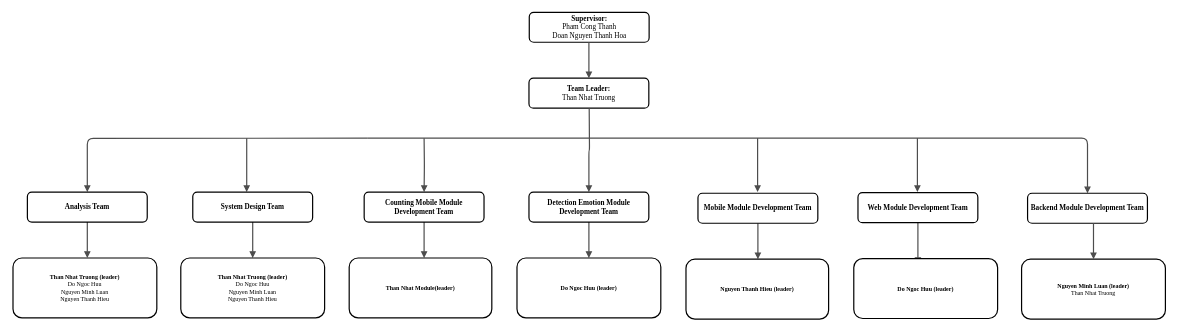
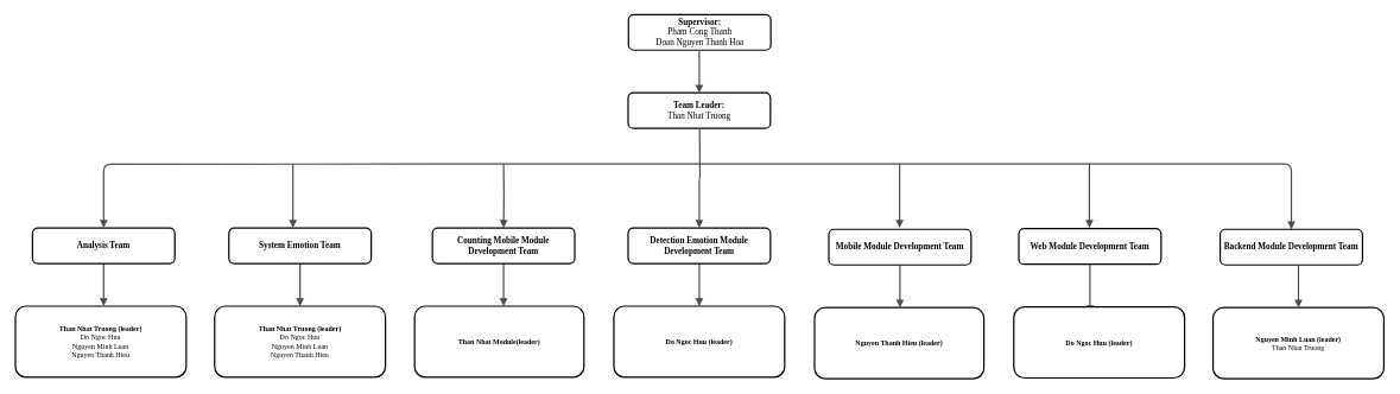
  <mxCell id="0" />
  <mxCell id="1" parent="0" />
  <mxCell id="2" value="&lt;b&gt;Than Nhat Truong (leader)&lt;/b&gt;&lt;br&gt;Do Ngoc Huu&lt;br&gt;Nguyen Minh Luan&lt;br&gt;Nguyen Thanh Hieu" style="whiteSpace=wrap;html=1;rounded=1;shadow=0;comic=0;strokeWidth=2;fontFamily=Verdana;align=center;fontSize=10;" parent="1" vertex="1"><mxGeometry x="20" y="430" width="240" height="100" as="geometry" /></mxCell>
  <mxCell id="3" value="" style="edgeStyle=orthogonalEdgeStyle;rounded=1;html=1;labelBackgroundColor=none;endArrow=block;endFill=1;strokeColor=#4D4D4D;strokeWidth=2;fontFamily=Verdana;fontSize=12;fontStyle=1" parent="1" target="14" edge="1"><mxGeometry relative="1" as="geometry"><mxPoint x="706" y="230" as="sourcePoint" /></mxGeometry></mxCell>
  <mxCell id="4" value="" style="edgeStyle=elbowEdgeStyle;rounded=1;html=1;labelBackgroundColor=none;endArrow=block;endFill=1;strokeColor=#4D4D4D;strokeWidth=2;fontFamily=Verdana;fontSize=12;fontStyle=1" parent="1" target="13" edge="1"><mxGeometry relative="1" as="geometry"><mxPoint x="410" y="230" as="sourcePoint" /></mxGeometry></mxCell>
  <mxCell id="5" value="" style="edgeStyle=orthogonalEdgeStyle;rounded=1;html=1;labelBackgroundColor=none;endArrow=block;endFill=1;strokeColor=#4D4D4D;strokeWidth=2;fontFamily=Verdana;fontSize=12;fontStyle=1" parent="1" target="12" edge="1"><mxGeometry relative="1" as="geometry"><mxPoint x="611" y="230" as="sourcePoint" /></mxGeometry></mxCell>
  <mxCell id="6" value="" style="edgeStyle=orthogonalEdgeStyle;rounded=1;html=1;labelBackgroundColor=none;endArrow=block;endFill=1;strokeColor=#4D4D4D;strokeWidth=2;fontFamily=Verdana;fontSize=12;fontStyle=1;entryX=0.5;entryY=0;entryDx=0;entryDy=0;" parent="1" target="24" edge="1"><mxGeometry relative="1" as="geometry"><mxPoint x="611" y="230" as="sourcePoint" /><mxPoint x="1712" y="300" as="targetPoint" /><Array as="points"><mxPoint x="1813" y="230" /></Array></mxGeometry></mxCell>
  <mxCell id="7" value="" style="edgeStyle=elbowEdgeStyle;rounded=1;html=1;labelBackgroundColor=none;endArrow=block;endFill=1;strokeColor=#4D4D4D;strokeWidth=2;fontFamily=Verdana;fontSize=10;" parent="1" source="17" edge="1"><mxGeometry relative="1" as="geometry"><mxPoint x="1530" y="440" as="targetPoint" /></mxGeometry></mxCell>
  <mxCell id="8" value="" style="edgeStyle=orthogonalEdgeStyle;rounded=1;html=1;labelBackgroundColor=none;endArrow=block;endFill=1;strokeColor=#4D4D4D;strokeWidth=2;fontFamily=Verdana;fontSize=10;" parent="1" source="16" edge="1"><mxGeometry relative="1" as="geometry"><mxPoint x="1263" y="432" as="targetPoint" /></mxGeometry></mxCell>
  <mxCell id="9" value="" style="edgeStyle=elbowEdgeStyle;rounded=1;html=1;labelBackgroundColor=none;endArrow=block;endFill=1;strokeColor=#4D4D4D;strokeWidth=2;fontFamily=Verdana;fontSize=10;" parent="1" source="14" edge="1"><mxGeometry relative="1" as="geometry"><mxPoint x="706" y="430" as="targetPoint" /></mxGeometry></mxCell>
  <mxCell id="10" value="" style="edgeStyle=elbowEdgeStyle;rounded=1;html=1;labelBackgroundColor=none;endArrow=block;endFill=1;strokeColor=#4D4D4D;strokeWidth=2;fontFamily=Verdana;fontSize=10;" parent="1" source="13" edge="1"><mxGeometry relative="1" as="geometry"><mxPoint x="420" y="430" as="targetPoint" /></mxGeometry></mxCell>
  <mxCell id="11" value="" style="edgeStyle=elbowEdgeStyle;rounded=1;html=1;labelBackgroundColor=none;endArrow=block;endFill=1;strokeColor=#4D4D4D;strokeWidth=2;fontFamily=Verdana;fontSize=10;" parent="1" source="12" target="2" edge="1"><mxGeometry relative="1" as="geometry" /></mxCell>
  <mxCell id="12" value="Analysis Team" style="whiteSpace=wrap;html=1;rounded=1;shadow=0;comic=0;strokeWidth=2;fontFamily=Verdana;align=center;fontSize=12;fontStyle=1" parent="1" vertex="1"><mxGeometry x="44" y="320" width="200" height="50" as="geometry" /></mxCell>
- <mxCell id="13" value="System Design Team" style="whiteSpace=wrap;html=1;rounded=1;shadow=0;comic=0;strokeWidth=2;fontFamily=Verdana;align=center;fontSize=12;fontStyle=1" parent="1" vertex="1"><mxGeometry x="320" y="320" width="200" height="50" as="geometry" /></mxCell>
+ <mxCell id="13" value="System Emotion Team" style="whiteSpace=wrap;html=1;rounded=1;shadow=0;comic=0;strokeWidth=2;fontFamily=Verdana;align=center;fontSize=12;fontStyle=1" parent="1" vertex="1"><mxGeometry x="320" y="320" width="200" height="50" as="geometry" /></mxCell>
  <mxCell id="14" value="Counting Mobile Module Development Team" style="whiteSpace=wrap;html=1;rounded=1;shadow=0;comic=0;strokeWidth=2;fontFamily=Verdana;align=center;fontSize=12;fontStyle=1" parent="1" vertex="1"><mxGeometry x="606" y="320" width="200" height="50" as="geometry" /></mxCell>
  <mxCell id="15" value="Team Leader:&lt;br&gt;&lt;span style=&quot;font-weight: normal&quot;&gt;Than Nhat Truong&lt;/span&gt;" style="whiteSpace=wrap;html=1;rounded=1;shadow=0;comic=0;strokeWidth=2;fontFamily=Verdana;align=center;fontSize=12;fontStyle=1" parent="1" vertex="1"><mxGeometry x="881" y="130" width="200" height="50" as="geometry" /></mxCell>
  <mxCell id="16" value="Mobile Module Development Team" style="whiteSpace=wrap;html=1;rounded=1;shadow=0;comic=0;strokeWidth=2;fontFamily=Verdana;align=center;fontSize=12;fontStyle=1" parent="1" vertex="1"><mxGeometry x="1163" y="322" width="200" height="50" as="geometry" /></mxCell>
  <mxCell id="17" value="Web Module Development Team" style="whiteSpace=wrap;html=1;rounded=1;shadow=0;comic=0;strokeWidth=2;fontFamily=Verdana;align=center;fontSize=12;fontStyle=1" parent="1" vertex="1"><mxGeometry x="1430" y="321" width="200" height="50" as="geometry" /></mxCell>
  <mxCell id="18" value="Supervisor:&lt;br&gt;&lt;span style=&quot;font-weight: normal&quot;&gt;Pham Cong Thanh&lt;/span&gt;&lt;br&gt;&lt;span style=&quot;font-weight: normal&quot;&gt;Doan Nguyen Thanh Hoa&lt;/span&gt;" style="whiteSpace=wrap;html=1;rounded=1;shadow=0;comic=0;strokeWidth=2;fontFamily=Verdana;align=center;fontSize=12;fontStyle=1" parent="1" vertex="1"><mxGeometry x="881.5" y="20" width="200" height="50" as="geometry" /></mxCell>
  <mxCell id="19" value="" style="edgeStyle=elbowEdgeStyle;rounded=1;html=1;labelBackgroundColor=none;endArrow=block;endFill=1;strokeColor=#4D4D4D;strokeWidth=2;fontFamily=Verdana;fontSize=10;" parent="1" edge="1"><mxGeometry relative="1" as="geometry"><mxPoint x="981" y="70" as="sourcePoint" /><mxPoint x="981" y="130" as="targetPoint" /></mxGeometry></mxCell>
  <mxCell id="20" value="&lt;b&gt;Than Nhat Module(leader)&lt;/b&gt;" style="whiteSpace=wrap;html=1;rounded=1;shadow=0;comic=0;strokeWidth=2;fontFamily=Verdana;align=center;fontSize=10;" parent="1" vertex="1"><mxGeometry x="581" y="430" width="238" height="100" as="geometry" /></mxCell>
  <mxCell id="21" value="&lt;b&gt;Than Nhat Truong (leader)&lt;/b&gt;&lt;br&gt;Do Ngoc Huu&lt;br&gt;Nguyen Minh Luan&lt;br&gt;Nguyen Thanh Hieu" style="whiteSpace=wrap;html=1;rounded=1;shadow=0;comic=0;strokeWidth=2;fontFamily=Verdana;align=center;fontSize=10;" parent="1" vertex="1"><mxGeometry x="300" y="430" width="240" height="100" as="geometry" /></mxCell>
  <mxCell id="22" value="&lt;b&gt;Do Ngoc Huu (leader)&lt;/b&gt;" style="whiteSpace=wrap;html=1;rounded=1;shadow=0;comic=0;strokeWidth=2;fontFamily=Verdana;align=center;fontSize=10;" parent="1" vertex="1"><mxGeometry x="1423" y="431" width="240" height="100" as="geometry" /></mxCell>
  <mxCell id="23" value="&lt;b&gt;Nguyen Thanh Hieu (leader)&lt;/b&gt;" style="whiteSpace=wrap;html=1;rounded=1;shadow=0;comic=0;strokeWidth=2;fontFamily=Verdana;align=center;fontSize=10;" parent="1" vertex="1"><mxGeometry x="1143" y="432" width="238" height="100" as="geometry" /></mxCell>
  <mxCell id="24" value="Backend Module Development Team" style="whiteSpace=wrap;html=1;rounded=1;shadow=0;comic=0;strokeWidth=2;fontFamily=Verdana;align=center;fontSize=12;fontStyle=1" parent="1" vertex="1"><mxGeometry x="1713" y="322" width="200" height="50" as="geometry" /></mxCell>
  <mxCell id="25" value="&lt;b&gt;Nguyen Minh Luan (leader)&lt;/b&gt;&lt;br&gt;Than Nhat Truong" style="whiteSpace=wrap;html=1;rounded=1;shadow=0;comic=0;strokeWidth=2;fontFamily=Verdana;align=center;fontSize=10;" parent="1" vertex="1"><mxGeometry x="1703" y="432" width="240" height="100" as="geometry" /></mxCell>
  <mxCell id="26" value="" style="edgeStyle=elbowEdgeStyle;rounded=1;html=1;labelBackgroundColor=none;endArrow=block;endFill=1;strokeColor=#4D4D4D;strokeWidth=2;fontFamily=Verdana;fontSize=10;" parent="1" edge="1"><mxGeometry relative="1" as="geometry"><mxPoint x="1823" y="372" as="sourcePoint" /><mxPoint x="1823" y="432" as="targetPoint" /></mxGeometry></mxCell>
  <mxCell id="27" value="" style="edgeStyle=orthogonalEdgeStyle;rounded=1;html=1;labelBackgroundColor=none;endArrow=block;endFill=1;strokeColor=#4D4D4D;strokeWidth=2;fontFamily=Verdana;fontSize=12;fontStyle=1" parent="1" edge="1"><mxGeometry relative="1" as="geometry"><mxPoint x="1262.5" y="230" as="sourcePoint" /><mxPoint x="1262.5" y="320" as="targetPoint" /></mxGeometry></mxCell>
  <mxCell id="28" value="" style="edgeStyle=orthogonalEdgeStyle;rounded=1;html=1;labelBackgroundColor=none;endArrow=block;endFill=1;strokeColor=#4D4D4D;strokeWidth=2;fontFamily=Verdana;fontSize=12;fontStyle=1;entryX=0.5;entryY=0;entryDx=0;entryDy=0;" parent="1" target="30" edge="1"><mxGeometry relative="1" as="geometry"><mxPoint x="981.5" y="180" as="sourcePoint" /><mxPoint x="981.08" y="230" as="targetPoint" /><Array as="points" /></mxGeometry></mxCell>
  <mxCell id="29" value="" style="edgeStyle=elbowEdgeStyle;rounded=1;html=1;labelBackgroundColor=none;endArrow=block;endFill=1;strokeColor=#4D4D4D;strokeWidth=2;fontFamily=Verdana;fontSize=10;" parent="1" source="30" edge="1"><mxGeometry relative="1" as="geometry"><mxPoint x="981" y="430" as="targetPoint" /></mxGeometry></mxCell>
  <mxCell id="30" value="Detection Emotion Module Development Team" style="whiteSpace=wrap;html=1;rounded=1;shadow=0;comic=0;strokeWidth=2;fontFamily=Verdana;align=center;fontSize=12;fontStyle=1" parent="1" vertex="1"><mxGeometry x="881" y="320" width="200" height="50" as="geometry" /></mxCell>
  <mxCell id="31" value="&lt;b&gt;Do Ngoc Huu (leader)&lt;/b&gt;" style="whiteSpace=wrap;html=1;rounded=1;shadow=0;comic=0;strokeWidth=2;fontFamily=Verdana;align=center;fontSize=10;" parent="1" vertex="1"><mxGeometry x="861" y="430" width="240" height="100" as="geometry" /></mxCell>
  <mxCell id="32" value="" style="edgeStyle=orthogonalEdgeStyle;rounded=1;html=1;labelBackgroundColor=none;endArrow=block;endFill=1;strokeColor=#4D4D4D;strokeWidth=2;fontFamily=Verdana;fontSize=12;fontStyle=1" parent="1" edge="1"><mxGeometry relative="1" as="geometry"><mxPoint x="1529.17" y="230" as="sourcePoint" /><mxPoint x="1529.17" y="320" as="targetPoint" /></mxGeometry></mxCell>
